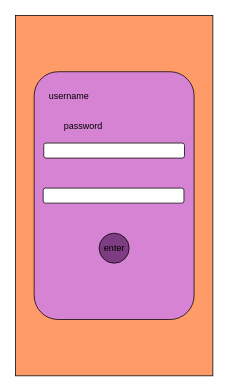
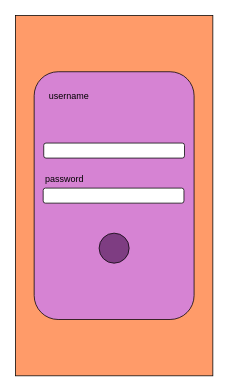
  <mxCell id="0" />
  <mxCell id="1" parent="0" />
  <mxCell id="2" value="" style="rounded=0;whiteSpace=wrap;html=1;fillColor=#FF9B69;" vertex="1" parent="1"><mxGeometry x="20" y="20" width="263" height="480" as="geometry" /></mxCell>
  <mxCell id="3" value="" style="rounded=1;whiteSpace=wrap;html=1;fillColor=#D683D3;" vertex="1" parent="1"><mxGeometry x="45" y="95" width="213" height="330" as="geometry" /></mxCell>
  <mxCell id="4" value="" style="rounded=1;whiteSpace=wrap;html=1;" vertex="1" parent="1"><mxGeometry x="57.75" y="190" width="187.5" height="20" as="geometry" /></mxCell>
  <mxCell id="5" value="username" style="text;html=1;strokeColor=none;fillColor=none;align=left;verticalAlign=middle;whiteSpace=wrap;rounded=0;" vertex="1" parent="1"><mxGeometry x="62.75" y="115" width="115" height="25" as="geometry" /></mxCell>
  <mxCell id="6" value="" style="ellipse;whiteSpace=wrap;html=1;fillColor=#7E3D82;" vertex="1" parent="1"><mxGeometry x="131.5" y="310" width="40" height="40" as="geometry" /></mxCell>
- <mxCell id="7" value="&lt;font style=&quot;font-size: 12px&quot;&gt;enter&lt;/font&gt;" style="text;html=1;strokeColor=none;fillColor=none;align=center;verticalAlign=middle;whiteSpace=wrap;rounded=0;" vertex="1" parent="1"><mxGeometry x="141.5" y="320" width="20" height="20" as="geometry" /></mxCell>
  <mxCell id="8" value="" style="rounded=1;whiteSpace=wrap;html=1;" vertex="1" parent="1"><mxGeometry x="57" y="250" width="187.5" height="20" as="geometry" /></mxCell>
- <mxCell id="9" value="password" style="text;html=1;strokeColor=none;fillColor=none;align=left;verticalAlign=middle;whiteSpace=wrap;rounded=0;" vertex="1" parent="1"><mxGeometry x="82.75" y="155" width="115" height="25" as="geometry" /></mxCell>
+ <mxCell id="9" value="password" style="text;html=1;strokeColor=none;fillColor=none;align=left;verticalAlign=middle;whiteSpace=wrap;rounded=0;" vertex="1" parent="1"><mxGeometry x="57.75" y="225" width="115" height="25" as="geometry" /></mxCell>
